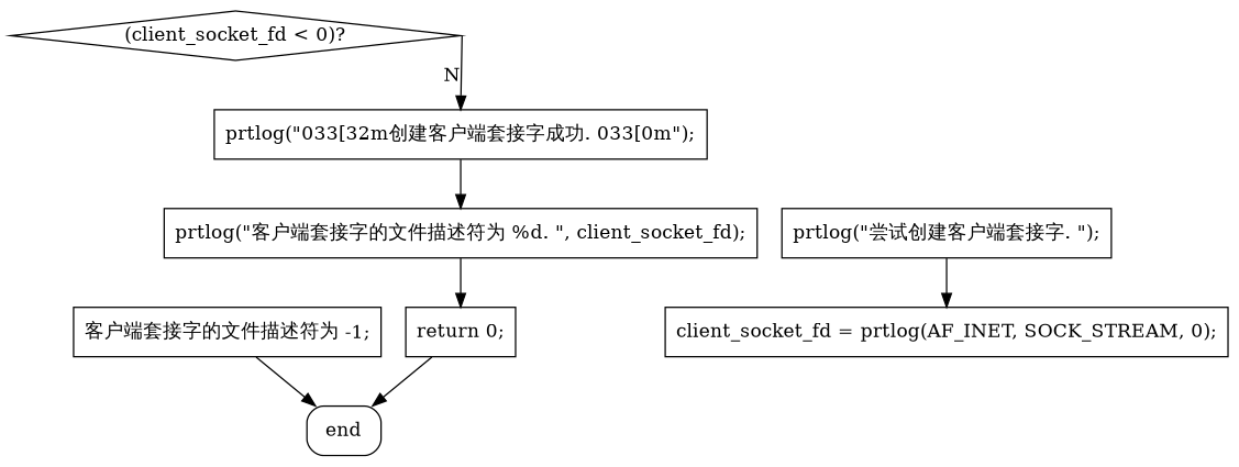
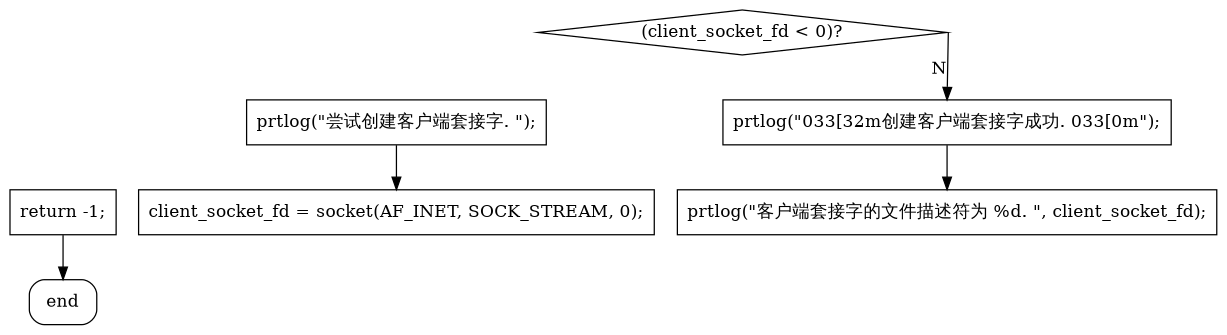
  digraph {
    splines=polyline
    node [shape=box]
    n1 [label=end style=rounded]
    n2 [label="prtlog(\"尝试创建客户端套接字. \");"]
-   n3 [label="client_socket_fd = prtlog(AF_INET, SOCK_STREAM, 0);"]
+   n3 [label="client_socket_fd = socket(AF_INET, SOCK_STREAM, 0);"]
    n4 [label="(client_socket_fd < 0)?" shape=diamond]
    n5 [label="prtlog(\"\033[32m创建客户端套接字成功. \033[0m\");"]
    n6 [label="prtlog(\"客户端套接字的文件描述符为 %d. \", client_socket_fd);"]
-   n7 [label="客户端套接字的文件描述符为 -1;"]
-   n8 [label="return 0;"]
+   n7 [label="return -1;"]
    subgraph sub_1 {
      rank=sink
      n1
    }
    n2 -> n3
    n4 -> n5 [headport=n tailport=e xlabel=N]
    n5 -> n6
-   n6 -> n8
    n7 -> n1
-   n8 -> n1
  }
